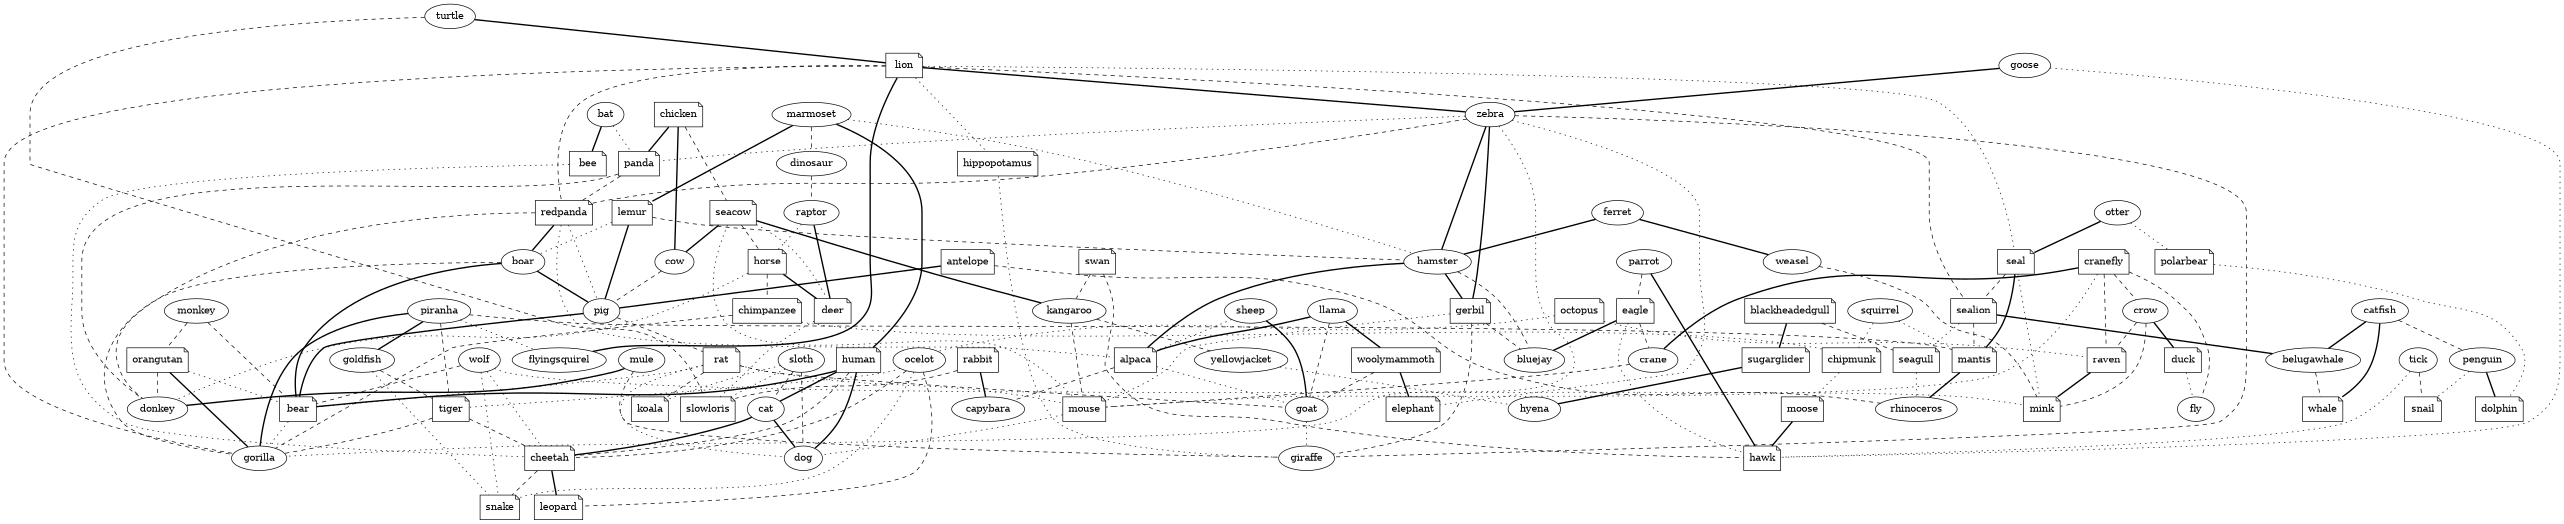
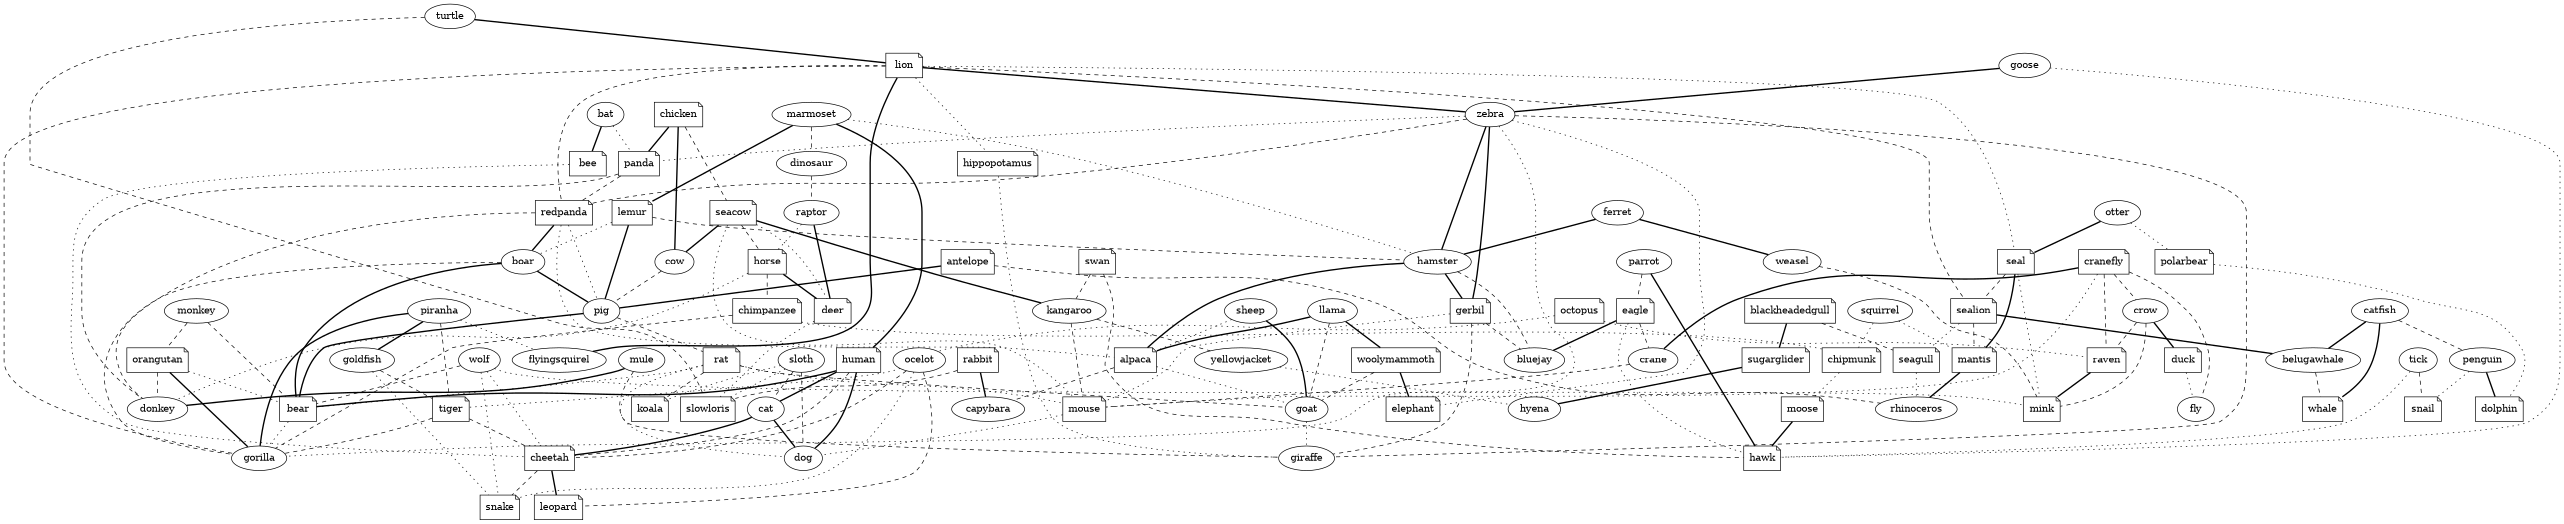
  strict graph {
    node [shape=note]
    edge [style=dashed weight=1]
    pig [shape=ellipse]
    antelope
    rhinoceros [shape=ellipse]
    bear
    rat
    llama [shape=ellipse]
    alpaca
    woolymammoth
    goat [shape=ellipse]
    capybara [shape=ellipse]
    elephant
    giraffe [shape=ellipse]
    blackheadedgull
    sugarglider
    seagull
    hyena [shape=ellipse]
    chicken
    seacow
    panda
    cow [shape=ellipse]
    kangaroo [shape=ellipse]
    mouse
    horse
    deer
    redpanda
    donkey [shape=ellipse]
    tick [shape=ellipse]
    snail
    hawk
    swan
    yellowjacket [shape=ellipse]
    otter [shape=ellipse]
    seal
    polarbear
    mink
    sealion
    mantis
    dolphin
    catfish [shape=ellipse]
    belugawhale [shape=ellipse]
    penguin [shape=ellipse]
    whale
    bat [shape=ellipse]
    bee
    cheetah
    parrot [shape=ellipse]
    eagle
    crane [shape=ellipse]
    bluejay [shape=ellipse]
    crow [shape=ellipse]
    cranefly
    fly [shape=ellipse]
    raven
    duck
    dog [shape=ellipse]
    marmoset [shape=ellipse]
    dinosaur [shape=ellipse]
    human
    lemur
    hamster [shape=ellipse]
    raptor [shape=ellipse]
    cat [shape=ellipse]
    boar [shape=ellipse]
    gerbil
    turtle [shape=ellipse]
    lion
    slowloris
    zebra [shape=ellipse]
    hippopotamus
    flyingsquirel [shape=ellipse]
    gorilla [shape=ellipse]
    snake
    leopard
    ferret [shape=ellipse]
    weasel [shape=ellipse]
    goose [shape=ellipse]
    chimpanzee
    piranha [shape=ellipse]
    goldfish [shape=ellipse]
    tiger
    mule [shape=ellipse]
    monkey [shape=ellipse]
    orangutan
    wolf [shape=ellipse]
    octopus
    ocelot [shape=ellipse]
    sloth [shape=ellipse]
    koala
    sheep [shape=ellipse]
    chipmunk
    squirrel [shape=ellipse]
    moose
    rabbit
    pig -- bear [style=bold]
    pig -- rat
    antelope -- pig [style=bold]
    antelope -- rhinoceros
    bear -- gorilla [style=dotted]
    rat -- bear [style=dotted]
    rat -- goat
    rat -- mouse [style=dotted]
    rat -- dog [style=dotted]
    rat -- koala
    llama -- alpaca [style=bold]
    llama -- woolymammoth [style=bold]
    llama -- goat
    alpaca -- goat [style=dotted]
    alpaca -- capybara
    woolymammoth -- goat
    woolymammoth -- elephant [style=bold]
    goat -- giraffe [style=dotted]
    blackheadedgull -- sugarglider [style=bold]
    blackheadedgull -- seagull
    sugarglider -- hyena [style=bold]
    seagull -- rhinoceros [style=dotted]
    chicken -- seacow
    chicken -- panda [style=bold]
    chicken -- cow [style=bold]
    seacow -- cow [style=bold]
    seacow -- kangaroo [style=bold]
    seacow -- mouse [style=dotted]
    seacow -- horse
    seacow -- deer [style=dotted]
    panda -- redpanda
    panda -- donkey
    cow -- pig
    kangaroo -- mouse
    kangaroo -- yellowjacket
    mouse -- dog [style=dotted]
    horse -- deer [style=bold]
    horse -- donkey [style=dotted]
    horse -- chimpanzee
    deer -- slowloris [style=dotted]
    redpanda -- pig [style=dotted]
    redpanda -- alpaca [style=dotted]
    redpanda -- donkey
    redpanda -- boar [style=bold]
    tick -- snail
    tick -- hawk [style=dotted]
    swan -- kangaroo
    swan -- hawk
    yellowjacket -- hyena [style=dotted]
    otter -- seal [style=bold]
    otter -- polarbear [style=dotted]
    seal -- mink [style=dotted]
    seal -- sealion
    seal -- mantis [style=bold]
    polarbear -- dolphin [style=dotted]
    sealion -- seagull [style=dotted]
    sealion -- mantis
    sealion -- belugawhale [style=bold]
    mantis -- rhinoceros [style=bold]
    catfish -- belugawhale [style=bold]
    catfish -- penguin
    catfish -- whale [style=bold]
    belugawhale -- whale
    penguin -- snail [style=dotted]
    penguin -- dolphin [style=bold]
    bat -- panda [style=dotted]
    bat -- bee [style=bold]
    bee -- cheetah [style=dotted]
    cheetah -- snake
    cheetah -- leopard [style=bold]
    parrot -- hawk [style=bold]
    parrot -- eagle
    eagle -- hawk [style=dotted]
    eagle -- crane
    eagle -- bluejay [style=bold]
    crane -- mouse
    crow -- mink
    crow -- raven
    crow -- duck [style=bold]
    cranefly -- mouse [style=dotted]
    cranefly -- crane [style=bold]
    cranefly -- crow
    cranefly -- fly
    cranefly -- raven
    raven -- mink [style=bold]
    duck -- fly [style=dotted]
    marmoset -- dinosaur
    marmoset -- human [style=bold]
    marmoset -- lemur [style=bold]
    marmoset -- hamster [style=dotted]
    dinosaur -- raptor
    human -- bear [style=bold]
    human -- cheetah
    human -- dog [style=bold]
    human -- cat [style=bold]
    lemur -- pig [style=bold]
    lemur -- hamster
    lemur -- boar [style=dotted]
    hamster -- alpaca [style=bold]
    hamster -- bluejay
    hamster -- gerbil [style=bold]
    raptor -- horse [style=dotted]
    raptor -- deer [style=bold]
    cat -- cheetah [style=bold]
    cat -- dog [style=bold]
    boar -- pig [style=bold]
    boar -- bear [style=bold]
    boar -- gorilla
    gerbil -- giraffe
    gerbil -- mouse [style=dotted]
    gerbil -- bluejay
    turtle -- lion [style=bold]
    turtle -- slowloris
    lion -- redpanda
    lion -- seal [style=dotted]
    lion -- sealion
    lion -- zebra [style=bold]
    lion -- hippopotamus [style=dotted]
    lion -- flyingsquirel [style=bold]
    lion -- gorilla
    zebra -- elephant [style=dotted]
    zebra -- giraffe
    zebra -- panda [style=dotted]
    zebra -- redpanda
    zebra -- hamster [style=bold]
    zebra -- gerbil [style=bold]
    zebra -- gorilla [style=dotted]
    hippopotamus -- giraffe [style=dotted]
    ferret -- hamster [style=bold]
    ferret -- weasel [style=bold]
    weasel -- mink
    goose -- hawk [style=dotted]
    goose -- zebra [style=bold]
    chimpanzee -- gorilla
    chimpanzee -- chipmunk [style=dotted]
-   piranha -- mantis
    piranha -- flyingsquirel [style=dotted]
    piranha -- gorilla [style=bold]
    piranha -- goldfish [style=bold]
    piranha -- tiger
    goldfish -- snake [style=dotted]
    goldfish -- tiger
    tiger -- cheetah
    tiger -- gorilla
    mule -- giraffe
    mule -- donkey [style=bold]
    monkey -- bear
    monkey -- orangutan
    orangutan -- bear [style=dotted]
    orangutan -- donkey
    orangutan -- gorilla [style=bold]
    wolf -- bear
    wolf -- mink [style=dotted]
    wolf -- cheetah [style=dotted]
    wolf -- snake [style=dotted]
    octopus -- raven [style=dotted]
    octopus -- ocelot [style=dotted]
    ocelot -- cheetah
    ocelot -- snake [style=dotted]
    ocelot -- leopard
    ocelot -- tiger [style=dotted]
    sloth -- dog
    sloth -- cat
    sloth -- slowloris [style=dotted]
    sloth -- koala [style=dotted]
    sheep -- alpaca [style=dotted]
    sheep -- goat [style=bold]
    chipmunk -- moose [style=dotted]
    squirrel -- mantis [style=dotted]
    squirrel -- chipmunk [style=dotted]
    moose -- hawk [style=bold]
    rabbit -- capybara [style=bold]
    rabbit -- slowloris
  }
